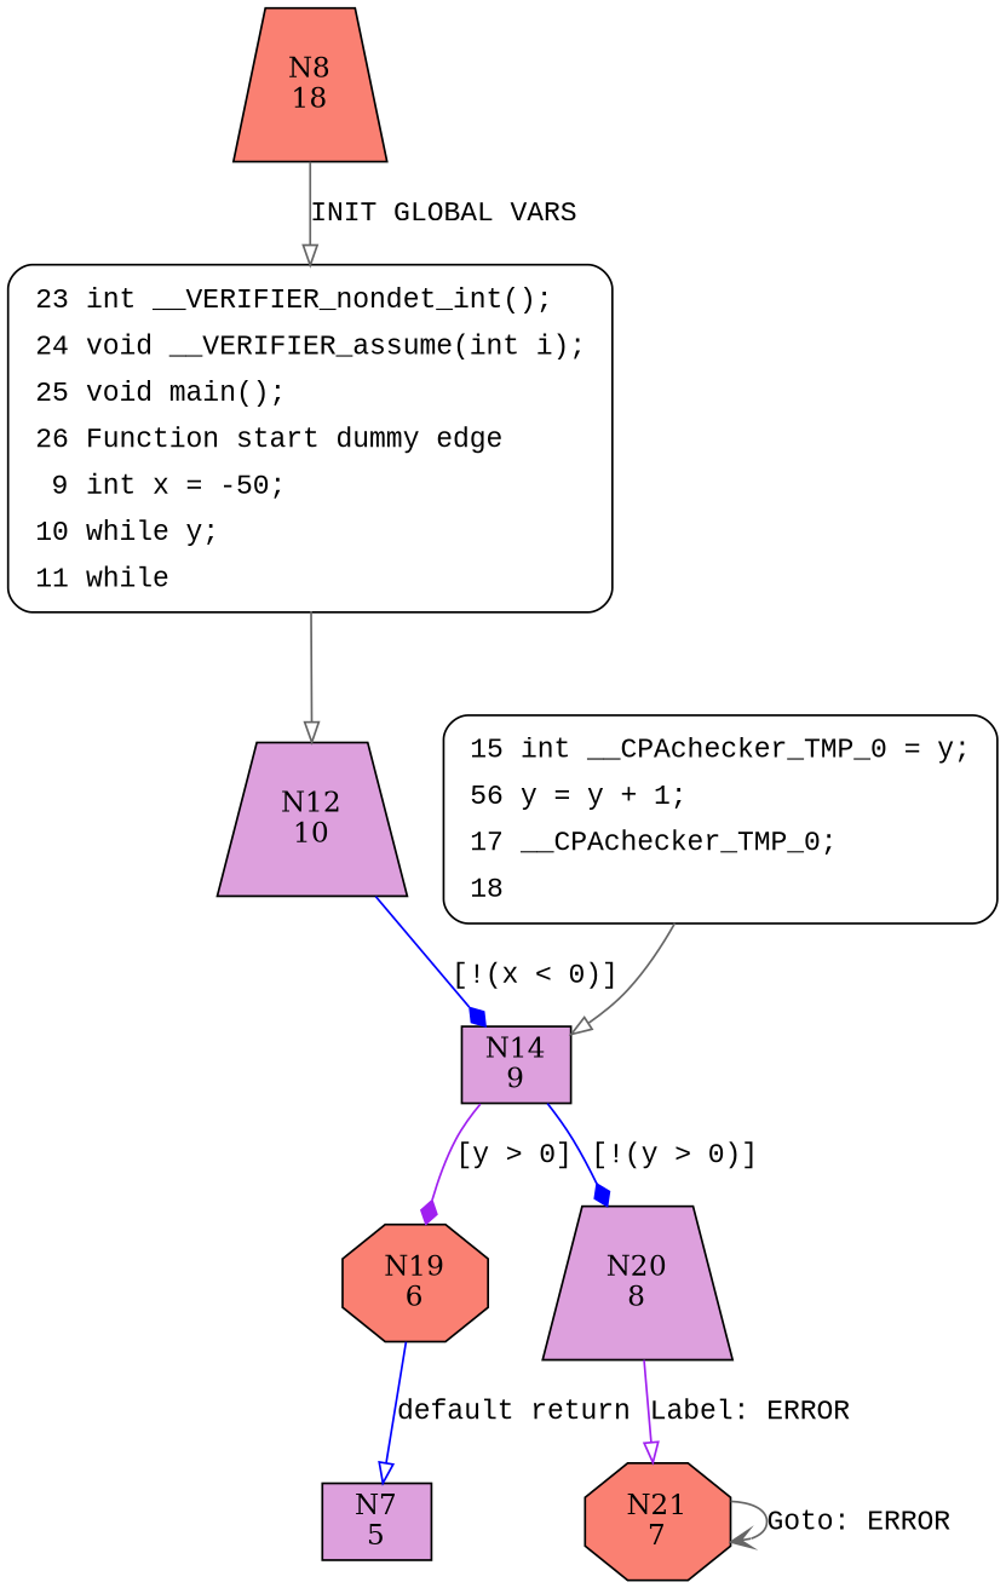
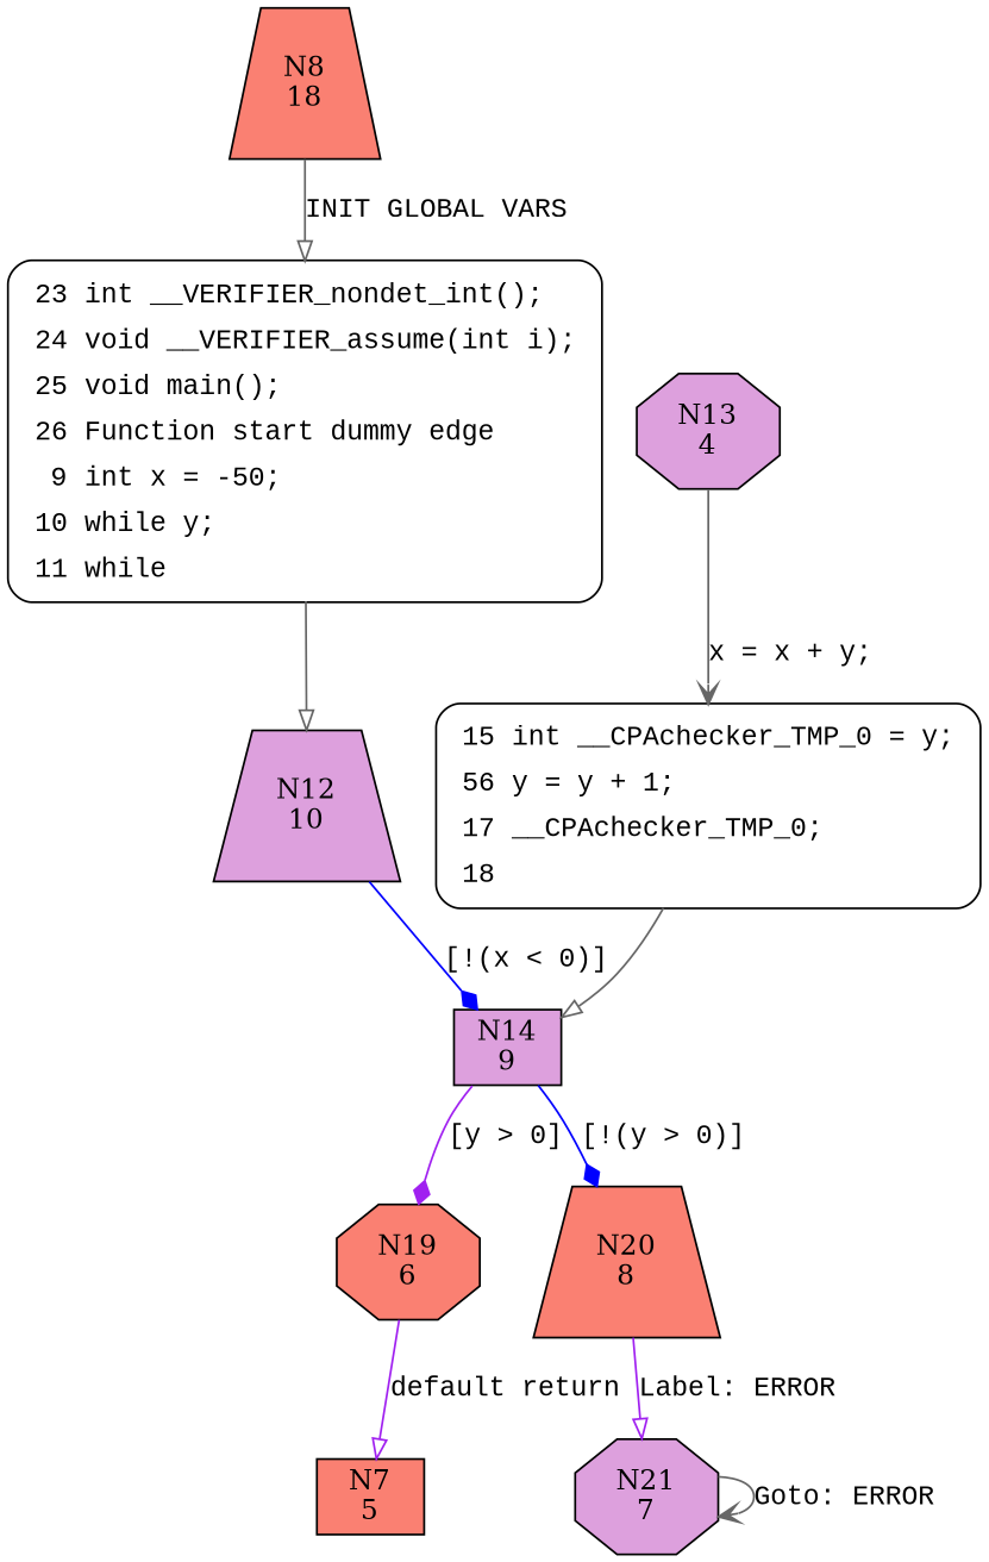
  digraph {
    node [fillcolor=salmon shape=trapezium style=filled]
    edge [arrowhead=onormal color=gray40 fontname="Courier New"]
    n1 [label="N8\n18"]
    n2 [fillcolor=white fontname="Courier New" label=<<table border="0" cellborder="0" cellpadding="3" bgcolor="white"><tr><td align="right">23</td><td align="left">int __VERIFIER_nondet_int();</td></tr><tr><td align="right">24</td><td align="left">void __VERIFIER_assume(int i);</td></tr><tr><td align="right">25</td><td align="left">void main();</td></tr><tr><td align="right">26</td><td align="left">Function start dummy edge</td></tr><tr><td align="right">9</td><td align="left">int x = -50;</td></tr><tr><td align="right">10</td><td align="left">while y;</td></tr><tr><td align="right">11</td><td align="left">while</td></tr></table>> penwidth=1 shape=Mrecord style="filled,bold"]
    n3 [fillcolor=plum label="N12\n10"]
    n4 [fillcolor=plum label="N14\n9" shape=box]
+   n5 [fillcolor=plum label="N13\n4" shape=octagon]
    n6 [fillcolor=white fontname="Courier New" label=<<table border="0" cellborder="0" cellpadding="3" bgcolor="white"><tr><td align="right">15</td><td align="left">int __CPAchecker_TMP_0 = y;</td></tr><tr><td align="right">56</td><td align="left">y = y + 1;</td></tr><tr><td align="right">17</td><td align="left">__CPAchecker_TMP_0;</td></tr><tr><td align="right">18</td><td align="left"></td></tr></table>> penwidth=1 shape=Mrecord style="filled,bold"]
    n7 [label="N19\n6" shape=octagon]
-   n8 [fillcolor=plum label="N20\n8"]
-   n9 [fillcolor=plum label="N7\n5" shape=box]
-   n10 [label="N21\n7" shape=octagon]
+   n8 [label="N20\n8"]
+   n9 [label="N7\n5" shape=box]
+   n10 [fillcolor=plum label="N21\n7" shape=octagon]
    n1 -> n2 [label="INIT GLOBAL VARS"]
    n2 -> n3 [fontname=""]
    n3 -> n4 [arrowhead=diamond color=blue label="[!(x < 0)]"]
    n4 -> n7 [arrowhead=diamond color=purple label="[y > 0]"]
    n4 -> n8 [arrowhead=diamond color=blue label="[!(y > 0)]"]
+   n5 -> n6 [arrowhead=vee label="x = x + y;"]
    n6 -> n4 [fontname=""]
-   n7 -> n9 [color=blue label="default return"]
+   n7 -> n9 [color=purple label="default return"]
    n8 -> n10 [color=purple label="Label: ERROR"]
    n10 -> n10 [arrowhead=vee label="Goto: ERROR"]
  }
